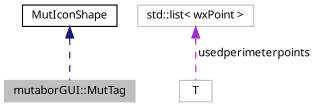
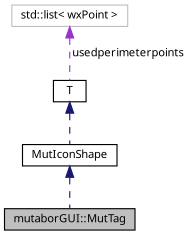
  digraph {
    node [color=black fillcolor=white fontname=Sans fontsize=10 shape=record style=filled]
    edge [color=midnightblue dir=back fontname=Sans fontsize=10 labelfontname=Sans labelfontsize=10 style=dashed]
-   n1 [color=grey75 fillcolor=grey75 fontcolor=black height=0.2 label="mutaborGUI::MutTag" width=0.4]
+   n1 [fillcolor=grey75 fontcolor=black height=0.2 label="mutaborGUI::MutTag" width=0.4]
    n2 [height=0.2 label=MutIconShape width=0.4]
-   n3 [color=grey75 height=0.2 label=T width=0.4]
+   n3 [height=0.2 label=T width=0.4]
    n4 [color=grey75 height=0.2 label="std::list\< wxPoint \>" width=0.4]
    n2 -> n1
+   n3 -> n2
    n4 -> n3 [color=darkorchid3 label=" usedperimeterpoints"]
  }
